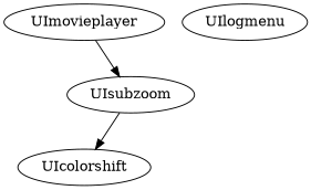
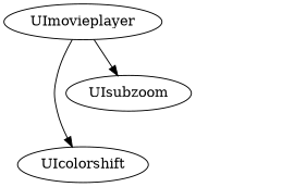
  digraph {
    UImovieplayer
    UIcolorshift
    UIsubzoom
-   UIlogmenu
-   UIsubzoom -> UIcolorshift
+   UImovieplayer -> UIcolorshift
    UImovieplayer -> UIsubzoom
  }
